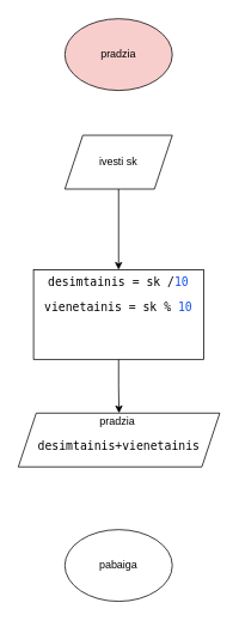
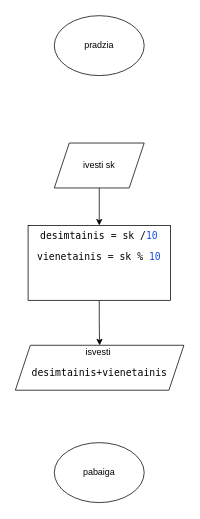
  <mxCell id="0" />
  <mxCell id="1" parent="0" />
- <mxCell id="2" value="pradzia" style="ellipse;whiteSpace=wrap;html=1;fillColor=#f8cecc;" vertex="1" parent="1"><mxGeometry x="72" y="20" width="120" height="80" as="geometry" /></mxCell>
+ <mxCell id="2" value="pradzia" style="ellipse;whiteSpace=wrap;html=1;" vertex="1" parent="1"><mxGeometry x="72" y="20" width="120" height="80" as="geometry" /></mxCell>
  <mxCell id="3" value="" style="edgeStyle=orthogonalEdgeStyle;rounded=0;orthogonalLoop=1;jettySize=auto;html=1;" edge="1" parent="1" source="4" target="6"><mxGeometry relative="1" as="geometry" /></mxCell>
- <mxCell id="4" value="ivesti sk" style="shape=parallelogram;perimeter=parallelogramPerimeter;whiteSpace=wrap;html=1;fixedSize=1;" vertex="1" parent="1"><mxGeometry x="72" y="150" width="120" height="60" as="geometry" /></mxCell>
+ <mxCell id="4" value="ivesti sk" style="shape=parallelogram;perimeter=parallelogramPerimeter;whiteSpace=wrap;html=1;fixedSize=1;" vertex="1" parent="1"><mxGeometry x="72" y="190" width="120" height="60" as="geometry" /></mxCell>
  <mxCell id="5" value="" style="edgeStyle=orthogonalEdgeStyle;rounded=0;orthogonalLoop=1;jettySize=auto;html=1;" edge="1" parent="1" source="6" target="7"><mxGeometry relative="1" as="geometry" /></mxCell>
  <mxCell id="6" value="&lt;div style=&quot;background-color:#ffffff;color:#080808&quot;&gt;&lt;pre style=&quot;font-family:'JetBrains Mono',monospace;font-size:9.8pt;&quot;&gt;&lt;span style=&quot;color:#000000;&quot;&gt;desimtainis &lt;/span&gt;= &lt;span style=&quot;color:#000000;&quot;&gt;sk &lt;/span&gt;/&lt;span style=&quot;color:#1750eb;&quot;&gt;10&lt;br&gt;&lt;/span&gt;&lt;/pre&gt;&lt;div style=&quot;background-color:#ffffff;color:#080808&quot;&gt;&lt;pre style=&quot;font-family:'JetBrains Mono',monospace;font-size:9.8pt;&quot;&gt;&lt;span style=&quot;color:#000000;&quot;&gt;vienetainis &lt;/span&gt;= &lt;span style=&quot;color:#000000;&quot;&gt;sk &lt;/span&gt;% &lt;span style=&quot;color:#1750eb;&quot;&gt;10&lt;br&gt;&lt;br&gt;&lt;/span&gt;&lt;/pre&gt;&lt;/div&gt;&lt;pre style=&quot;font-family:'JetBrains Mono',monospace;font-size:9.8pt;&quot;&gt;&lt;br&gt;&lt;/pre&gt;&lt;/div&gt;" style="whiteSpace=wrap;html=1;movable=1;resizable=1;rotatable=1;deletable=1;editable=1;locked=0;connectable=1;" vertex="1" parent="1"><mxGeometry x="37" y="300" width="190" height="100" as="geometry" /></mxCell>
- <mxCell id="7" value="pradzia&amp;nbsp;&lt;div style=&quot;background-color:#ffffff;color:#080808&quot;&gt;&lt;pre style=&quot;font-family:'JetBrains Mono',monospace;font-size:9.8pt;&quot;&gt;&lt;span style=&quot;color:#000000;&quot;&gt;desimtainis&lt;/span&gt;+&lt;span style=&quot;color:#000000;&quot;&gt;vienetainis&lt;/span&gt;&lt;/pre&gt;&lt;/div&gt;" style="shape=parallelogram;perimeter=parallelogramPerimeter;whiteSpace=wrap;html=1;fixedSize=1;resizable=1;" vertex="1" parent="1"><mxGeometry x="20" y="460" width="225" height="60" as="geometry" /></mxCell>
+ <mxCell id="7" value="isvesti&amp;nbsp;&lt;div style=&quot;background-color:#ffffff;color:#080808&quot;&gt;&lt;pre style=&quot;font-family:'JetBrains Mono',monospace;font-size:9.8pt;&quot;&gt;&lt;span style=&quot;color:#000000;&quot;&gt;desimtainis&lt;/span&gt;+&lt;span style=&quot;color:#000000;&quot;&gt;vienetainis&lt;/span&gt;&lt;/pre&gt;&lt;/div&gt;" style="shape=parallelogram;perimeter=parallelogramPerimeter;whiteSpace=wrap;html=1;fixedSize=1;resizable=1;" vertex="1" parent="1"><mxGeometry x="20" y="460" width="225" height="60" as="geometry" /></mxCell>
  <mxCell id="8" value="pabaiga" style="ellipse;whiteSpace=wrap;html=1;" vertex="1" parent="1"><mxGeometry x="72" y="590" width="120" height="80" as="geometry" /></mxCell>
